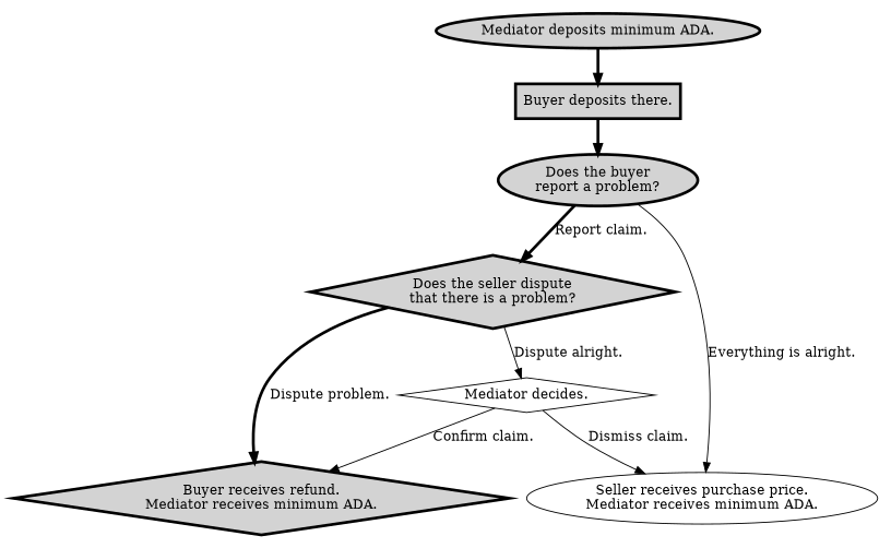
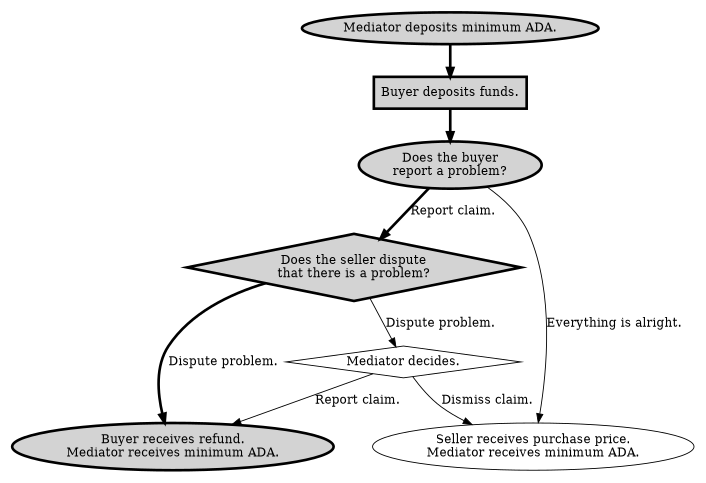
  digraph {
    node [fillcolor=lightgray penwidth=3 shape=oval style=filled]
    n1 [label="Mediator deposits minimum ADA."]
-   n2 [label="Buyer deposits there." shape=rectangle]
+   n2 [label="Buyer deposits funds." shape=rectangle]
    n3 [label="Does the buyer\nreport a problem?" shape=ellipse]
    n4 [label="Does the seller dispute\nthat there is a problem?" shape=diamond]
    n5 [label="Seller receives purchase price.\nMediator receives minimum ADA." fillcolor="" penwidth="" style=""]
    n6 [label="Mediator decides." shape=diamond fillcolor="" penwidth="" style=""]
-   n7 [label="Buyer receives refund.\nMediator receives minimum ADA." shape=diamond]
+   n7 [label="Buyer receives refund.\nMediator receives minimum ADA."]
    n1 -> n2 [penwidth=3]
    n2 -> n3 [penwidth=3]
    n3 -> n4 [label="Report claim." penwidth=3]
    n3 -> n5 [label="Everything is alright."]
-   n4 -> n6 [label="Dispute alright."]
+   n4 -> n6 [label="Dispute problem."]
    n4 -> n7 [label="Dispute problem." penwidth=3]
    n6 -> n5 [label="Dismiss claim."]
-   n6 -> n7 [label="Confirm claim."]
+   n6 -> n7 [label="Report claim."]
  }
